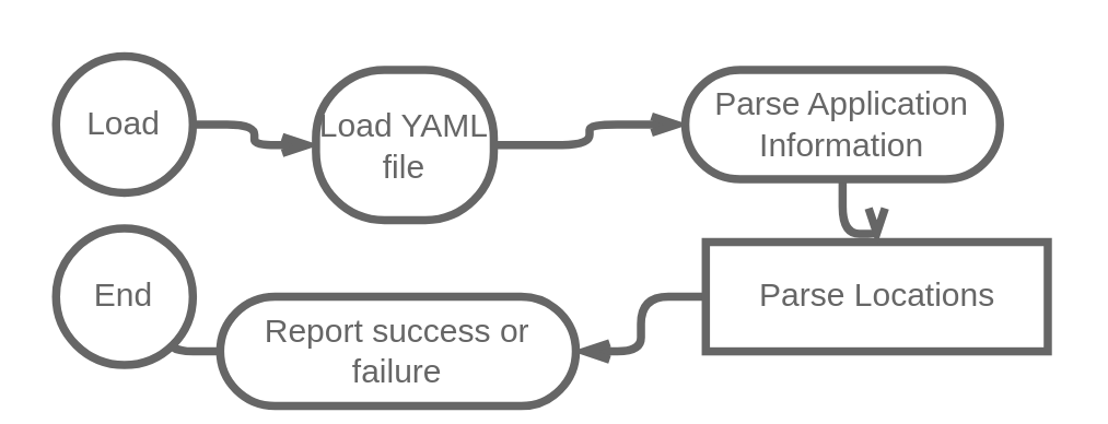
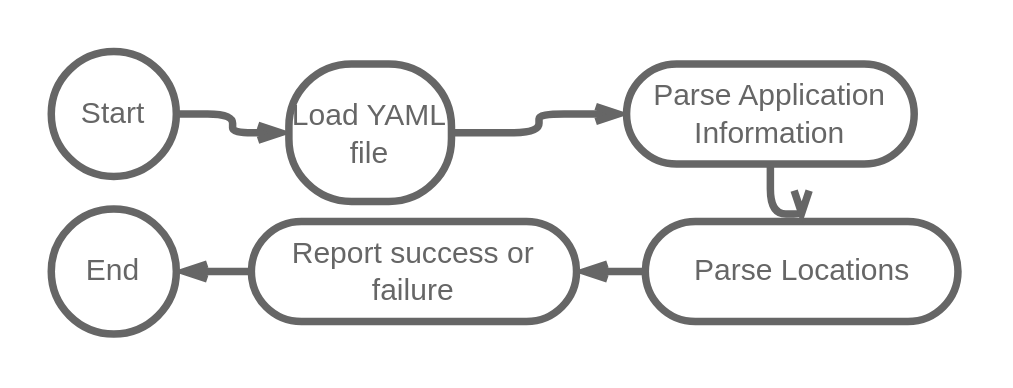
  <mxCell id="0" />
  <mxCell id="1" parent="0" />
  <mxCell id="2" value="" style="edgeStyle=orthogonalEdgeStyle;shape=connector;curved=0;rounded=1;orthogonalLoop=1;jettySize=auto;html=1;labelBackgroundColor=default;strokeColor=#666666;strokeWidth=3;fontFamily=Helvetica;fontSize=11;fontColor=default;startArrow=none;startFill=0;endArrow=openThin;endFill=0;" parent="1" source="3" target="9" edge="1"><mxGeometry relative="1" as="geometry" /></mxCell>
- <mxCell id="3" value="Load" style="strokeWidth=3;html=1;shape=mxgraph.flowchart.start_2;whiteSpace=wrap;labelBackgroundColor=none;fillColor=#ffffff;strokeColor=#666666;fontColor=#666666;fontSize=12;fontStyle=0;rounded=1;arcSize=50;" parent="1" vertex="1"><mxGeometry x="20" y="20" width="50" height="50" as="geometry" /></mxCell>
+ <mxCell id="3" value="Start" style="strokeWidth=3;html=1;shape=mxgraph.flowchart.start_2;whiteSpace=wrap;labelBackgroundColor=none;fillColor=#ffffff;strokeColor=#666666;fontColor=#666666;fontSize=12;fontStyle=0;rounded=1;arcSize=50;" parent="1" vertex="1"><mxGeometry x="20" y="20" width="50" height="50" as="geometry" /></mxCell>
  <mxCell id="4" style="edgeStyle=orthogonalEdgeStyle;shape=connector;curved=0;rounded=1;orthogonalLoop=1;jettySize=auto;html=1;labelBackgroundColor=default;strokeColor=#666666;strokeWidth=3;fontFamily=Helvetica;fontSize=11;fontColor=default;startArrow=none;startFill=0;endArrow=openThin;endFill=0;" parent="1" source="5" target="11" edge="1"><mxGeometry relative="1" as="geometry" /></mxCell>
- <mxCell id="5" value="Parse Locations" style="whiteSpace=wrap;html=1;absoluteArcSize=1;arcSize=50;strokeWidth=3;strokeColor=#666666;fontFamily=Helvetica;fontSize=12;fontColor=#666666;fillColor=#ffffff;fontStyle=0;labelBackgroundColor=none;rounded=0;" parent="1" vertex="1"><mxGeometry x="257.5" y="88" width="125" height="40" as="geometry" /></mxCell>
+ <mxCell id="5" value="Parse Locations" style="rounded=1;whiteSpace=wrap;html=1;absoluteArcSize=1;arcSize=50;strokeWidth=3;strokeColor=#666666;fontFamily=Helvetica;fontSize=12;fontColor=#666666;fillColor=#ffffff;fontStyle=0;labelBackgroundColor=none;" parent="1" vertex="1"><mxGeometry x="257.5" y="88" width="125" height="40" as="geometry" /></mxCell>
  <mxCell id="6" value="" style="edgeStyle=orthogonalEdgeStyle;shape=connector;curved=0;rounded=1;orthogonalLoop=1;jettySize=auto;html=1;labelBackgroundColor=default;strokeColor=#666666;strokeWidth=3;fontFamily=Helvetica;fontSize=11;fontColor=default;startArrow=none;startFill=0;endArrow=openThin;endFill=0;" parent="1" source="7" target="5" edge="1"><mxGeometry relative="1" as="geometry" /></mxCell>
  <mxCell id="7" value="Parse Application Information" style="rounded=1;whiteSpace=wrap;html=1;absoluteArcSize=1;arcSize=50;strokeWidth=3;strokeColor=#666666;fontFamily=Helvetica;fontSize=12;fontColor=#666666;fillColor=#ffffff;fontStyle=0;labelBackgroundColor=none;" parent="1" vertex="1"><mxGeometry x="250" y="25" width="115" height="40" as="geometry" /></mxCell>
  <mxCell id="8" value="" style="edgeStyle=orthogonalEdgeStyle;shape=connector;curved=0;rounded=1;orthogonalLoop=1;jettySize=auto;html=1;labelBackgroundColor=default;strokeColor=#666666;strokeWidth=3;fontFamily=Helvetica;fontSize=11;fontColor=default;startArrow=none;startFill=0;endArrow=openThin;endFill=0;" parent="1" source="9" target="7" edge="1"><mxGeometry relative="1" as="geometry" /></mxCell>
  <mxCell id="9" value="Load YAML file" style="rounded=1;whiteSpace=wrap;html=1;absoluteArcSize=1;arcSize=50;strokeWidth=3;strokeColor=#666666;fontFamily=Helvetica;fontSize=12;fontColor=#666666;fillColor=#ffffff;fontStyle=0;labelBackgroundColor=none;" parent="1" vertex="1"><mxGeometry x="115" y="25" width="65" height="55" as="geometry" /></mxCell>
  <mxCell id="10" style="edgeStyle=orthogonalEdgeStyle;shape=connector;curved=0;rounded=1;orthogonalLoop=1;jettySize=auto;html=1;labelBackgroundColor=default;strokeColor=#666666;strokeWidth=3;fontFamily=Helvetica;fontSize=11;fontColor=default;startArrow=none;startFill=0;endArrow=openThin;endFill=0;" parent="1" source="11" target="12" edge="1"><mxGeometry relative="1" as="geometry" /></mxCell>
- <mxCell id="11" value="Report success or failure" style="rounded=1;whiteSpace=wrap;html=1;absoluteArcSize=1;arcSize=50;strokeWidth=3;strokeColor=#666666;fontFamily=Helvetica;fontSize=12;fontColor=#666666;fillColor=#ffffff;fontStyle=0;labelBackgroundColor=none;" parent="1" vertex="1"><mxGeometry x="80" y="108" width="130" height="40" as="geometry" /></mxCell>
+ <mxCell id="11" value="Report success or failure" style="rounded=1;whiteSpace=wrap;html=1;absoluteArcSize=1;arcSize=50;strokeWidth=3;strokeColor=#666666;fontFamily=Helvetica;fontSize=12;fontColor=#666666;fillColor=#ffffff;fontStyle=0;labelBackgroundColor=none;" parent="1" vertex="1"><mxGeometry x="100" y="88" width="130" height="40" as="geometry" /></mxCell>
  <mxCell id="12" value="End" style="strokeWidth=3;html=1;shape=mxgraph.flowchart.start_2;whiteSpace=wrap;labelBackgroundColor=none;fillColor=#ffffff;strokeColor=#666666;fontColor=#666666;fontSize=12;fontStyle=0;rounded=1;arcSize=50;" parent="1" vertex="1"><mxGeometry x="20" y="83" width="50" height="50" as="geometry" /></mxCell>
